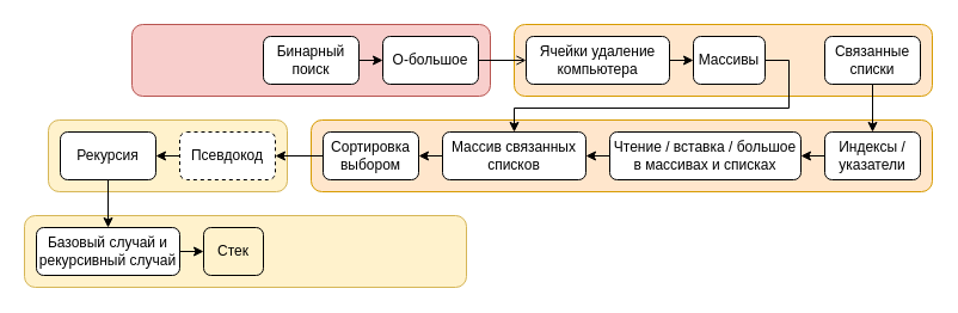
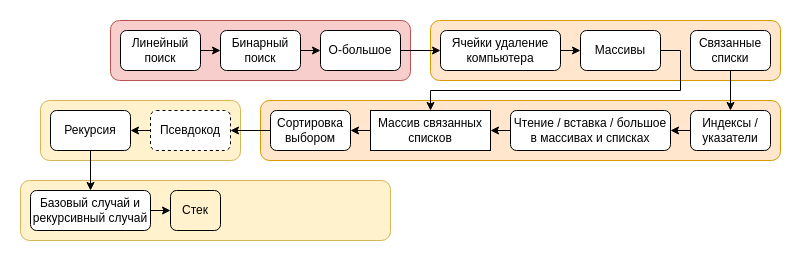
  <mxCell id="0" />
  <mxCell id="1" parent="0" />
  <mxCell id="2" value="" style="rounded=1;whiteSpace=wrap;html=1;fillColor=#fff2cc;strokeColor=#d6b656;" vertex="1" parent="1"><mxGeometry x="20" y="180" width="370" height="60" as="geometry" /></mxCell>
  <mxCell id="3" value="" style="rounded=1;whiteSpace=wrap;html=1;fillColor=#fff2cc;strokeColor=#d6b656;" vertex="1" parent="1"><mxGeometry x="40" y="100" width="200" height="60" as="geometry" /></mxCell>
  <mxCell id="4" value="" style="rounded=1;whiteSpace=wrap;html=1;fillColor=#ffe6cc;strokeColor=#d79b00;" parent="1" vertex="1"><mxGeometry x="260" y="100" width="520" height="60" as="geometry" /></mxCell>
  <mxCell id="5" value="" style="rounded=1;whiteSpace=wrap;html=1;fillColor=#ffe6cc;strokeColor=#d79b00;" parent="1" vertex="1"><mxGeometry x="430" y="20" width="350" height="60" as="geometry" /></mxCell>
  <mxCell id="6" value="" style="rounded=1;whiteSpace=wrap;html=1;fillColor=#f8cecc;strokeColor=#b85450;" parent="1" vertex="1"><mxGeometry x="110" y="20" width="300" height="60" as="geometry" /></mxCell>
+ <mxCell id="7" style="edgeStyle=orthogonalEdgeStyle;rounded=0;orthogonalLoop=1;jettySize=auto;html=1;exitX=1;exitY=0.5;exitDx=0;exitDy=0;entryX=0;entryY=0.5;entryDx=0;entryDy=0;" parent="1" source="8" target="10" edge="1"><mxGeometry relative="1" as="geometry" /></mxCell>
+ <mxCell id="8" value="Линейный поиск" style="rounded=1;whiteSpace=wrap;html=1;" parent="1" vertex="1"><mxGeometry x="120" y="30" width="80" height="40" as="geometry" /></mxCell>
  <mxCell id="9" style="edgeStyle=orthogonalEdgeStyle;rounded=0;orthogonalLoop=1;jettySize=auto;html=1;exitX=1;exitY=0.5;exitDx=0;exitDy=0;entryX=0;entryY=0.5;entryDx=0;entryDy=0;" parent="1" source="10" target="12" edge="1"><mxGeometry relative="1" as="geometry" /></mxCell>
  <mxCell id="10" value="Бинарный поиск" style="rounded=1;whiteSpace=wrap;html=1;" parent="1" vertex="1"><mxGeometry x="220" y="30" width="80" height="40" as="geometry" /></mxCell>
- <mxCell id="11" style="edgeStyle=orthogonalEdgeStyle;rounded=0;orthogonalLoop=1;jettySize=auto;html=1;exitX=1;exitY=0.5;exitDx=0;exitDy=0;entryX=0;entryY=0.5;entryDx=0;entryDy=0;endArrow=open;" parent="1" source="12" target="14" edge="1"><mxGeometry relative="1" as="geometry" /></mxCell>
+ <mxCell id="11" style="edgeStyle=orthogonalEdgeStyle;rounded=0;orthogonalLoop=1;jettySize=auto;html=1;exitX=1;exitY=0.5;exitDx=0;exitDy=0;entryX=0;entryY=0.5;entryDx=0;entryDy=0;" parent="1" source="12" target="14" edge="1"><mxGeometry relative="1" as="geometry" /></mxCell>
  <mxCell id="12" value="О-большое" style="rounded=1;whiteSpace=wrap;html=1;" parent="1" vertex="1"><mxGeometry x="320" y="30" width="80" height="40" as="geometry" /></mxCell>
  <mxCell id="13" style="edgeStyle=orthogonalEdgeStyle;rounded=0;orthogonalLoop=1;jettySize=auto;html=1;exitX=1;exitY=0.5;exitDx=0;exitDy=0;entryX=0;entryY=0.5;entryDx=0;entryDy=0;" parent="1" source="14" target="16" edge="1"><mxGeometry relative="1" as="geometry" /></mxCell>
  <mxCell id="14" value="Ячейки удаление компьютера" style="rounded=1;whiteSpace=wrap;html=1;" parent="1" vertex="1"><mxGeometry x="440" y="30" width="120" height="40" as="geometry" /></mxCell>
  <mxCell id="15" style="edgeStyle=orthogonalEdgeStyle;rounded=0;orthogonalLoop=1;jettySize=auto;html=1;exitX=1;exitY=0.5;exitDx=0;exitDy=0;" parent="1" source="16" target="24" edge="1"><mxGeometry relative="1" as="geometry" /></mxCell>
- <mxCell id="16" value="Массивы" style="rounded=1;whiteSpace=wrap;html=1;" parent="1" vertex="1"><mxGeometry x="580" y="30" width="60" height="40" as="geometry" /></mxCell>
+ <mxCell id="16" value="Массивы" style="rounded=1;whiteSpace=wrap;html=1;" parent="1" vertex="1"><mxGeometry x="580" y="30" width="80" height="40" as="geometry" /></mxCell>
  <mxCell id="17" style="edgeStyle=orthogonalEdgeStyle;rounded=0;orthogonalLoop=1;jettySize=auto;html=1;exitX=0.5;exitY=1;exitDx=0;exitDy=0;entryX=0.5;entryY=0;entryDx=0;entryDy=0;" parent="1" source="18" target="20" edge="1"><mxGeometry relative="1" as="geometry" /></mxCell>
  <mxCell id="18" value="Связанные списки" style="rounded=1;whiteSpace=wrap;html=1;" parent="1" vertex="1"><mxGeometry x="690" y="30" width="80" height="40" as="geometry" /></mxCell>
  <mxCell id="19" style="edgeStyle=orthogonalEdgeStyle;rounded=0;orthogonalLoop=1;jettySize=auto;html=1;exitX=0;exitY=0.5;exitDx=0;exitDy=0;entryX=1;entryY=0.5;entryDx=0;entryDy=0;" parent="1" source="20" target="22" edge="1"><mxGeometry relative="1" as="geometry" /></mxCell>
  <mxCell id="20" value="Индексы / указатели" style="rounded=1;whiteSpace=wrap;html=1;" parent="1" vertex="1"><mxGeometry x="690" y="110" width="80" height="40" as="geometry" /></mxCell>
  <mxCell id="21" style="edgeStyle=orthogonalEdgeStyle;rounded=0;orthogonalLoop=1;jettySize=auto;html=1;exitX=0;exitY=0.5;exitDx=0;exitDy=0;entryX=1;entryY=0.5;entryDx=0;entryDy=0;" parent="1" source="22" target="24" edge="1"><mxGeometry relative="1" as="geometry" /></mxCell>
  <mxCell id="22" value="Чтение / вставка / большое в массивах и списках" style="rounded=1;whiteSpace=wrap;html=1;" parent="1" vertex="1"><mxGeometry x="510" y="110" width="160" height="40" as="geometry" /></mxCell>
  <mxCell id="23" style="edgeStyle=orthogonalEdgeStyle;rounded=0;orthogonalLoop=1;jettySize=auto;html=1;exitX=0;exitY=0.5;exitDx=0;exitDy=0;entryX=1;entryY=0.5;entryDx=0;entryDy=0;" parent="1" source="24" target="26" edge="1"><mxGeometry relative="1" as="geometry" /></mxCell>
- <mxCell id="24" value="Массив связанных списков" style="rounded=1;whiteSpace=wrap;html=1;" parent="1" vertex="1"><mxGeometry x="370" y="110" width="120" height="40" as="geometry" /></mxCell>
+ <mxCell id="24" value="Массив связанных списков" style="whiteSpace=wrap;html=1;rounded=0;" parent="1" vertex="1"><mxGeometry x="370" y="110" width="120" height="40" as="geometry" /></mxCell>
  <mxCell id="25" style="edgeStyle=orthogonalEdgeStyle;rounded=0;orthogonalLoop=1;jettySize=auto;html=1;exitX=0;exitY=0.5;exitDx=0;exitDy=0;entryX=1;entryY=0.5;entryDx=0;entryDy=0;" edge="1" parent="1" source="26" target="28"><mxGeometry relative="1" as="geometry" /></mxCell>
  <mxCell id="26" value="Сортировка выбором" style="rounded=1;whiteSpace=wrap;html=1;" parent="1" vertex="1"><mxGeometry x="270" y="110" width="80" height="40" as="geometry" /></mxCell>
  <mxCell id="27" style="edgeStyle=orthogonalEdgeStyle;rounded=0;orthogonalLoop=1;jettySize=auto;html=1;exitX=0;exitY=0.5;exitDx=0;exitDy=0;entryX=1;entryY=0.5;entryDx=0;entryDy=0;" edge="1" parent="1" source="28" target="30"><mxGeometry relative="1" as="geometry" /></mxCell>
  <mxCell id="28" value="Псевдокод" style="rounded=1;whiteSpace=wrap;html=1;dashed=1;" vertex="1" parent="1"><mxGeometry x="150" y="110" width="80" height="40" as="geometry" /></mxCell>
  <mxCell id="29" style="edgeStyle=orthogonalEdgeStyle;rounded=0;orthogonalLoop=1;jettySize=auto;html=1;exitX=0.5;exitY=1;exitDx=0;exitDy=0;entryX=0.5;entryY=0;entryDx=0;entryDy=0;" edge="1" parent="1" source="30" target="32"><mxGeometry relative="1" as="geometry" /></mxCell>
  <mxCell id="30" value="Рекурсия" style="rounded=1;whiteSpace=wrap;html=1;" vertex="1" parent="1"><mxGeometry x="50" y="110" width="80" height="40" as="geometry" /></mxCell>
  <mxCell id="31" style="edgeStyle=orthogonalEdgeStyle;rounded=0;orthogonalLoop=1;jettySize=auto;html=1;exitX=1;exitY=0.5;exitDx=0;exitDy=0;entryX=0;entryY=0.5;entryDx=0;entryDy=0;" edge="1" parent="1" source="32" target="33"><mxGeometry relative="1" as="geometry" /></mxCell>
  <mxCell id="32" value="Базовый случай и рекурсивный случай" style="rounded=1;whiteSpace=wrap;html=1;" vertex="1" parent="1"><mxGeometry x="30" y="190" width="120" height="40" as="geometry" /></mxCell>
  <mxCell id="33" value="Стек" style="rounded=1;whiteSpace=wrap;html=1;fillColor=#fff2cc;" vertex="1" parent="1"><mxGeometry x="170" y="190" width="50" height="40" as="geometry" /></mxCell>
